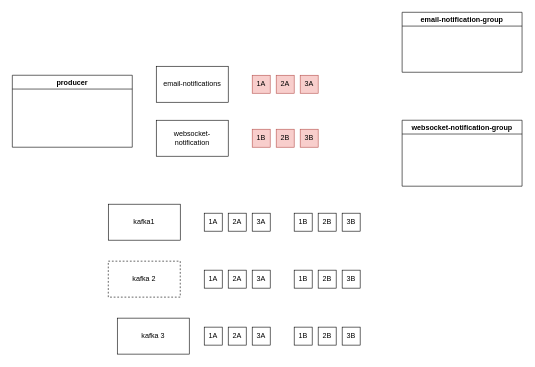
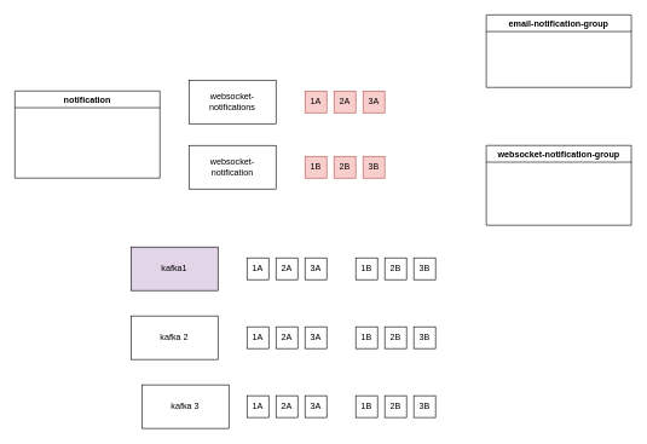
  <mxCell id="0" />
  <mxCell id="1" parent="0" />
- <mxCell id="2" value="email-notifications" style="rounded=0;whiteSpace=wrap;html=1;" parent="1" vertex="1"><mxGeometry x="260" y="110" width="120" height="60" as="geometry" /></mxCell>
+ <mxCell id="2" value="websocket-notifications" style="rounded=0;whiteSpace=wrap;html=1;" parent="1" vertex="1"><mxGeometry x="260" y="110" width="120" height="60" as="geometry" /></mxCell>
  <mxCell id="3" value="websocket-notification" style="rounded=0;whiteSpace=wrap;html=1;" vertex="1" parent="1"><mxGeometry x="260" y="200" width="120" height="60" as="geometry" /></mxCell>
  <mxCell id="4" value="1A" style="rounded=0;whiteSpace=wrap;html=1;fillColor=#f8cecc;strokeColor=#b85450;" vertex="1" parent="1"><mxGeometry x="420" y="125" width="30" height="30" as="geometry" /></mxCell>
  <mxCell id="5" value="2A" style="rounded=0;whiteSpace=wrap;html=1;fillColor=#f8cecc;strokeColor=#b85450;" vertex="1" parent="1"><mxGeometry x="460" y="125" width="30" height="30" as="geometry" /></mxCell>
  <mxCell id="6" value="3A" style="rounded=0;whiteSpace=wrap;html=1;fillColor=#f8cecc;strokeColor=#b85450;" vertex="1" parent="1"><mxGeometry x="500" y="125" width="30" height="30" as="geometry" /></mxCell>
  <mxCell id="7" value="1B" style="rounded=0;whiteSpace=wrap;html=1;fillColor=#f8cecc;strokeColor=#b85450;" vertex="1" parent="1"><mxGeometry x="420" y="215" width="30" height="30" as="geometry" /></mxCell>
  <mxCell id="8" value="2B" style="rounded=0;whiteSpace=wrap;html=1;fillColor=#f8cecc;strokeColor=#b85450;" vertex="1" parent="1"><mxGeometry x="460" y="215" width="30" height="30" as="geometry" /></mxCell>
  <mxCell id="9" value="3B" style="rounded=0;whiteSpace=wrap;html=1;fillColor=#f8cecc;strokeColor=#b85450;" vertex="1" parent="1"><mxGeometry x="500" y="215" width="30" height="30" as="geometry" /></mxCell>
- <mxCell id="10" value="kafka1" style="rounded=0;whiteSpace=wrap;html=1;" vertex="1" parent="1"><mxGeometry x="180" y="340" width="120" height="60" as="geometry" /></mxCell>
- <mxCell id="11" value="kafka 2" style="rounded=0;whiteSpace=wrap;html=1;dashed=1;" vertex="1" parent="1"><mxGeometry x="180" y="435" width="120" height="60" as="geometry" /></mxCell>
+ <mxCell id="10" value="kafka1" style="rounded=0;whiteSpace=wrap;html=1;fillColor=#e1d5e7;" vertex="1" parent="1"><mxGeometry x="180" y="340" width="120" height="60" as="geometry" /></mxCell>
+ <mxCell id="11" value="kafka 2" style="rounded=0;whiteSpace=wrap;html=1;" vertex="1" parent="1"><mxGeometry x="180" y="435" width="120" height="60" as="geometry" /></mxCell>
  <mxCell id="12" value="kafka 3" style="rounded=0;whiteSpace=wrap;html=1;" vertex="1" parent="1"><mxGeometry x="195" y="530" width="120" height="60" as="geometry" /></mxCell>
  <mxCell id="13" value="1A" style="rounded=0;whiteSpace=wrap;html=1;" vertex="1" parent="1"><mxGeometry x="340" y="355" width="30" height="30" as="geometry" /></mxCell>
  <mxCell id="14" value="2A" style="rounded=0;whiteSpace=wrap;html=1;" vertex="1" parent="1"><mxGeometry x="380" y="355" width="30" height="30" as="geometry" /></mxCell>
  <mxCell id="15" value="3A" style="rounded=0;whiteSpace=wrap;html=1;" vertex="1" parent="1"><mxGeometry x="420" y="355" width="30" height="30" as="geometry" /></mxCell>
  <mxCell id="16" value="1A" style="rounded=0;whiteSpace=wrap;html=1;" vertex="1" parent="1"><mxGeometry x="340" y="545" width="30" height="30" as="geometry" /></mxCell>
  <mxCell id="17" value="2A" style="rounded=0;whiteSpace=wrap;html=1;" vertex="1" parent="1"><mxGeometry x="380" y="545" width="30" height="30" as="geometry" /></mxCell>
  <mxCell id="18" value="3A" style="rounded=0;whiteSpace=wrap;html=1;" vertex="1" parent="1"><mxGeometry x="420" y="545" width="30" height="30" as="geometry" /></mxCell>
  <mxCell id="19" value="1A" style="rounded=0;whiteSpace=wrap;html=1;" vertex="1" parent="1"><mxGeometry x="340" y="450" width="30" height="30" as="geometry" /></mxCell>
  <mxCell id="20" value="2A" style="rounded=0;whiteSpace=wrap;html=1;" vertex="1" parent="1"><mxGeometry x="380" y="450" width="30" height="30" as="geometry" /></mxCell>
  <mxCell id="21" value="3A" style="rounded=0;whiteSpace=wrap;html=1;" vertex="1" parent="1"><mxGeometry x="420" y="450" width="30" height="30" as="geometry" /></mxCell>
  <mxCell id="22" value="1B" style="rounded=0;whiteSpace=wrap;html=1;" vertex="1" parent="1"><mxGeometry x="490" y="355" width="30" height="30" as="geometry" /></mxCell>
  <mxCell id="23" value="2B" style="rounded=0;whiteSpace=wrap;html=1;" vertex="1" parent="1"><mxGeometry x="530" y="355" width="30" height="30" as="geometry" /></mxCell>
  <mxCell id="24" value="3B" style="rounded=0;whiteSpace=wrap;html=1;" vertex="1" parent="1"><mxGeometry x="570" y="355" width="30" height="30" as="geometry" /></mxCell>
  <mxCell id="25" value="1B" style="rounded=0;whiteSpace=wrap;html=1;" vertex="1" parent="1"><mxGeometry x="490" y="545" width="30" height="30" as="geometry" /></mxCell>
  <mxCell id="26" value="2B" style="rounded=0;whiteSpace=wrap;html=1;" vertex="1" parent="1"><mxGeometry x="530" y="545" width="30" height="30" as="geometry" /></mxCell>
  <mxCell id="27" value="3B" style="rounded=0;whiteSpace=wrap;html=1;" vertex="1" parent="1"><mxGeometry x="570" y="545" width="30" height="30" as="geometry" /></mxCell>
  <mxCell id="28" value="1B" style="rounded=0;whiteSpace=wrap;html=1;" vertex="1" parent="1"><mxGeometry x="490" y="450" width="30" height="30" as="geometry" /></mxCell>
  <mxCell id="29" value="2B" style="rounded=0;whiteSpace=wrap;html=1;" vertex="1" parent="1"><mxGeometry x="530" y="450" width="30" height="30" as="geometry" /></mxCell>
  <mxCell id="30" value="3B" style="rounded=0;whiteSpace=wrap;html=1;" vertex="1" parent="1"><mxGeometry x="570" y="450" width="30" height="30" as="geometry" /></mxCell>
  <mxCell id="31" value="&lt;span style=&quot;color: rgb(0, 0, 0);&quot;&gt;email-notification-group&lt;/span&gt;" style="swimlane;whiteSpace=wrap;html=1;startSize=23;" vertex="1" parent="1"><mxGeometry x="670" y="20" width="200" height="100" as="geometry" /></mxCell>
  <mxCell id="32" value="websocket-notification-group" style="swimlane;whiteSpace=wrap;html=1;startSize=23;" vertex="1" parent="1"><mxGeometry x="670" y="200" width="200" height="110" as="geometry" /></mxCell>
- <mxCell id="33" value="producer" style="swimlane;whiteSpace=wrap;html=1;" vertex="1" parent="1"><mxGeometry x="20" y="125" width="200" height="120" as="geometry" /></mxCell>
+ <mxCell id="33" value="notification" style="swimlane;whiteSpace=wrap;html=1;" vertex="1" parent="1"><mxGeometry x="20" y="125" width="200" height="120" as="geometry" /></mxCell>
